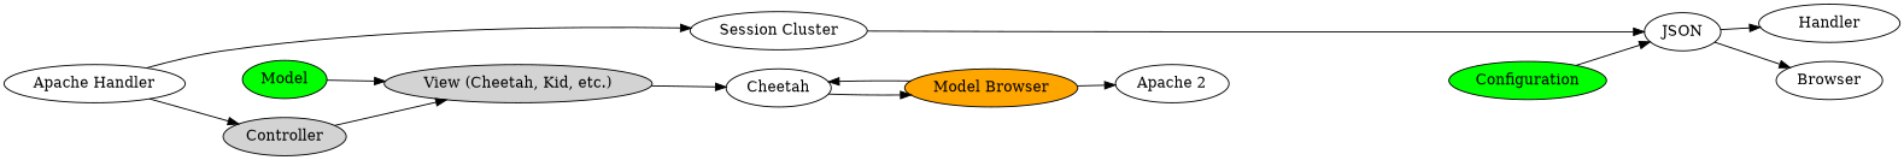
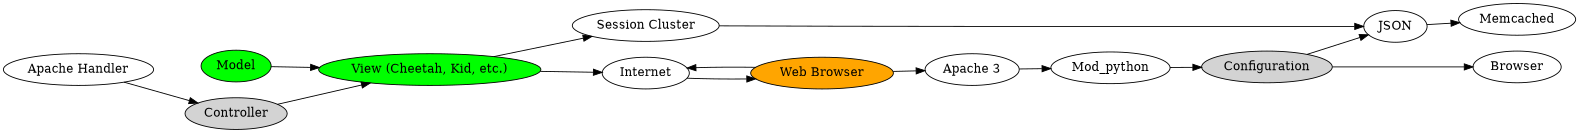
  digraph {
    rankdir=LR
-   n1 [label="Apache 2"]
-   n3 [fillcolor=green label=Configuration style=filled]
-   n4 [fillcolor=orange label="Model Browser" style=filled]
-   n5 [label=Cheetah]
+   n1 [label="Apache 3"]
+   n2 [label=Mod_python]
+   n3 [fillcolor=lightgrey label=Configuration style=filled]
+   n4 [fillcolor=orange label="Web Browser" style=filled]
+   n5 [label=Internet]
    n6 [label=JSON]
    n7 [label="Apache Handler"]
    n8 [fillcolor=lightgrey label=Controller style=filled]
    n9 [label="Session Cluster"]
-   n10 [label="View (Cheetah, Kid, etc.)" style=filled]
+   n10 [label="View (Cheetah, Kid, etc.)" style=filled fillcolor=green]
    n11 [fillcolor=green label=Model style=filled]
-   n12 [label=Handler]
+   n12 [label=Memcached]
    n13 [label=Browser]
+   n1 -> n2
+   n2 -> n3
    n3 -> n6
    n4 -> n1
    n4 -> n5
    n5 -> n4
    n6 -> n12
-   n6 -> n13
+   n3 -> n13
    n7 -> n8
-   n7 -> n9
+   n10 -> n9
    n8 -> n10
    n9 -> n6
    n10 -> n5
    n11 -> n10
  }
